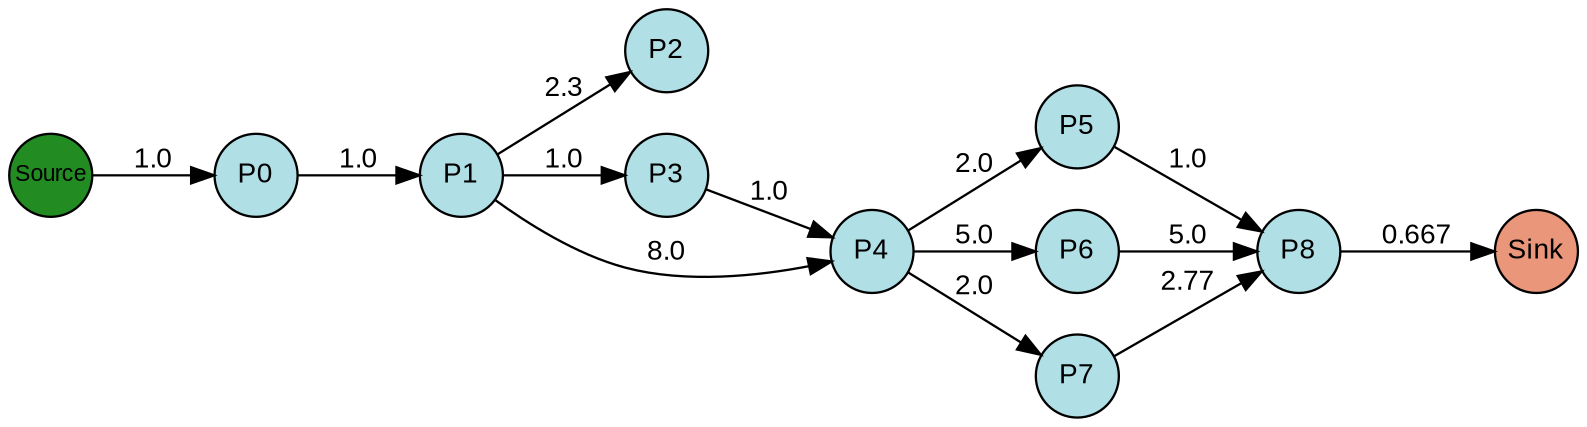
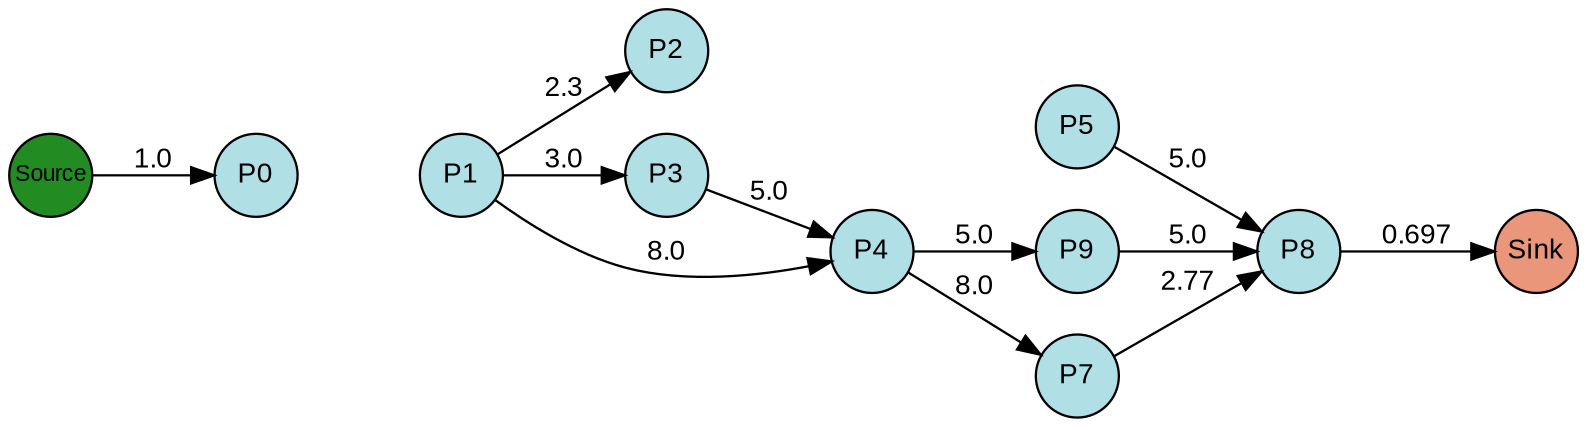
  digraph {
    rankdir=LR
    splines=true
    node [fillcolor=powderblue fixedsize=true fontcolor=black fontname=arial fontsize=12 margin=0 shape=circle style=filled]
    edge [fontcolor=black fontname=arial fontsize=12 margin=0]
    n1 [fillcolor=forestgreen fontsize=10 label=Source width=0.5]
    n2 [label=P0 width=0.5]
    n3 [label=P1 width=0.5]
    n4 [label=P2 width=0.5]
    n5 [label=P3 width=0.5]
    n6 [label=P4 width=0.5]
    n7 [label=P5 width=0.5]
-   n8 [label=P6 width=0.5]
+   n8 [label=P9 width=0.5]
    n9 [label=P7 width=0.5]
    n10 [label=P8 width=0.5]
    n11 [fillcolor=darksalmon label=Sink width=0.5]
    subgraph sub_1 {
      rank=same
      n1
    }
    subgraph sub_2 {
      rank=same
      n2
    }
    subgraph sub_3 {
      rank=same
      n3
    }
    subgraph sub_4 {
      rank=same
      n4
      n5
    }
    subgraph sub_5 {
      rank=same
      n6
    }
    subgraph sub_6 {
      rank=same
      n7
      n8
      n9
    }
    subgraph sub_7 {
      rank=same
      n10
    }
    subgraph sub_8 {
      rank=same
      n11
    }
    n1 -> n2 [label=1.0]
-   n2 -> n3 [label=1.0]
    n3 -> n4 [label=2.3]
-   n3 -> n5 [label=1.0]
+   n3 -> n5 [label=3.0]
    n3 -> n6 [label=8.0]
-   n5 -> n6 [label=1.0]
-   n6 -> n7 [label=2.0]
+   n5 -> n6 [label=5.0]
    n6 -> n8 [label=5.0]
-   n6 -> n9 [label=2.0]
-   n7 -> n10 [label=1.0]
+   n6 -> n9 [label=8.0]
+   n7 -> n10 [label=5.0]
    n8 -> n10 [label=5.0]
    n9 -> n10 [label=2.77]
-   n10 -> n11 [label=0.667]
+   n10 -> n11 [label=0.697]
  }
